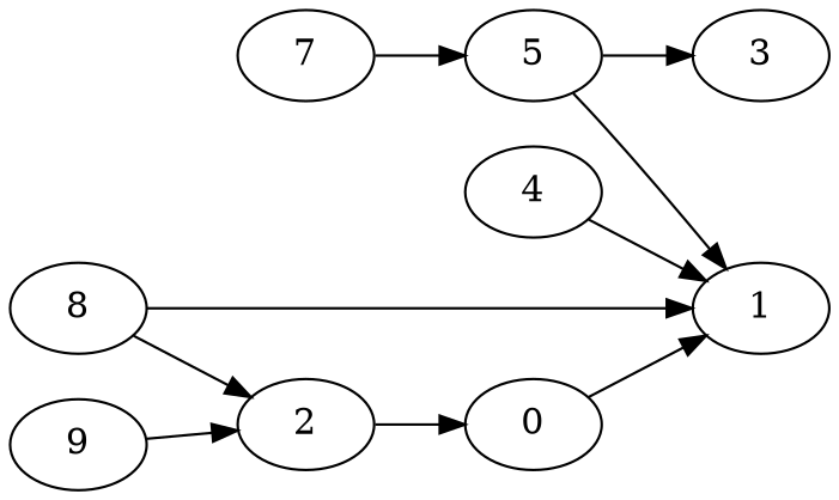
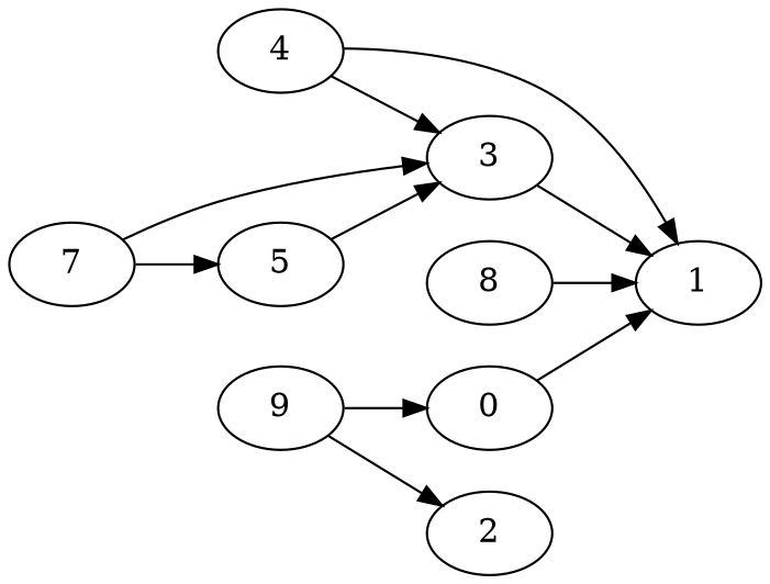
  digraph {
    rankdir=LR
    edge [weight=16]
    0
    1
    2
    3
    4
    5
    7
    8
    9
    0 -> 1 [weight=19]
-   2 -> 0
-   5 -> 1 [weight=2]
+   9 -> 0
+   3 -> 1 [weight=2]
    4 -> 1
+   4 -> 3 [weight=14]
    5 -> 3 [weight=12]
+   7 -> 3 [weight=1]
    7 -> 5 [weight=14]
    8 -> 1 [weight=17]
-   8 -> 2 [weight=29]
    9 -> 2 [weight=13]
  }
